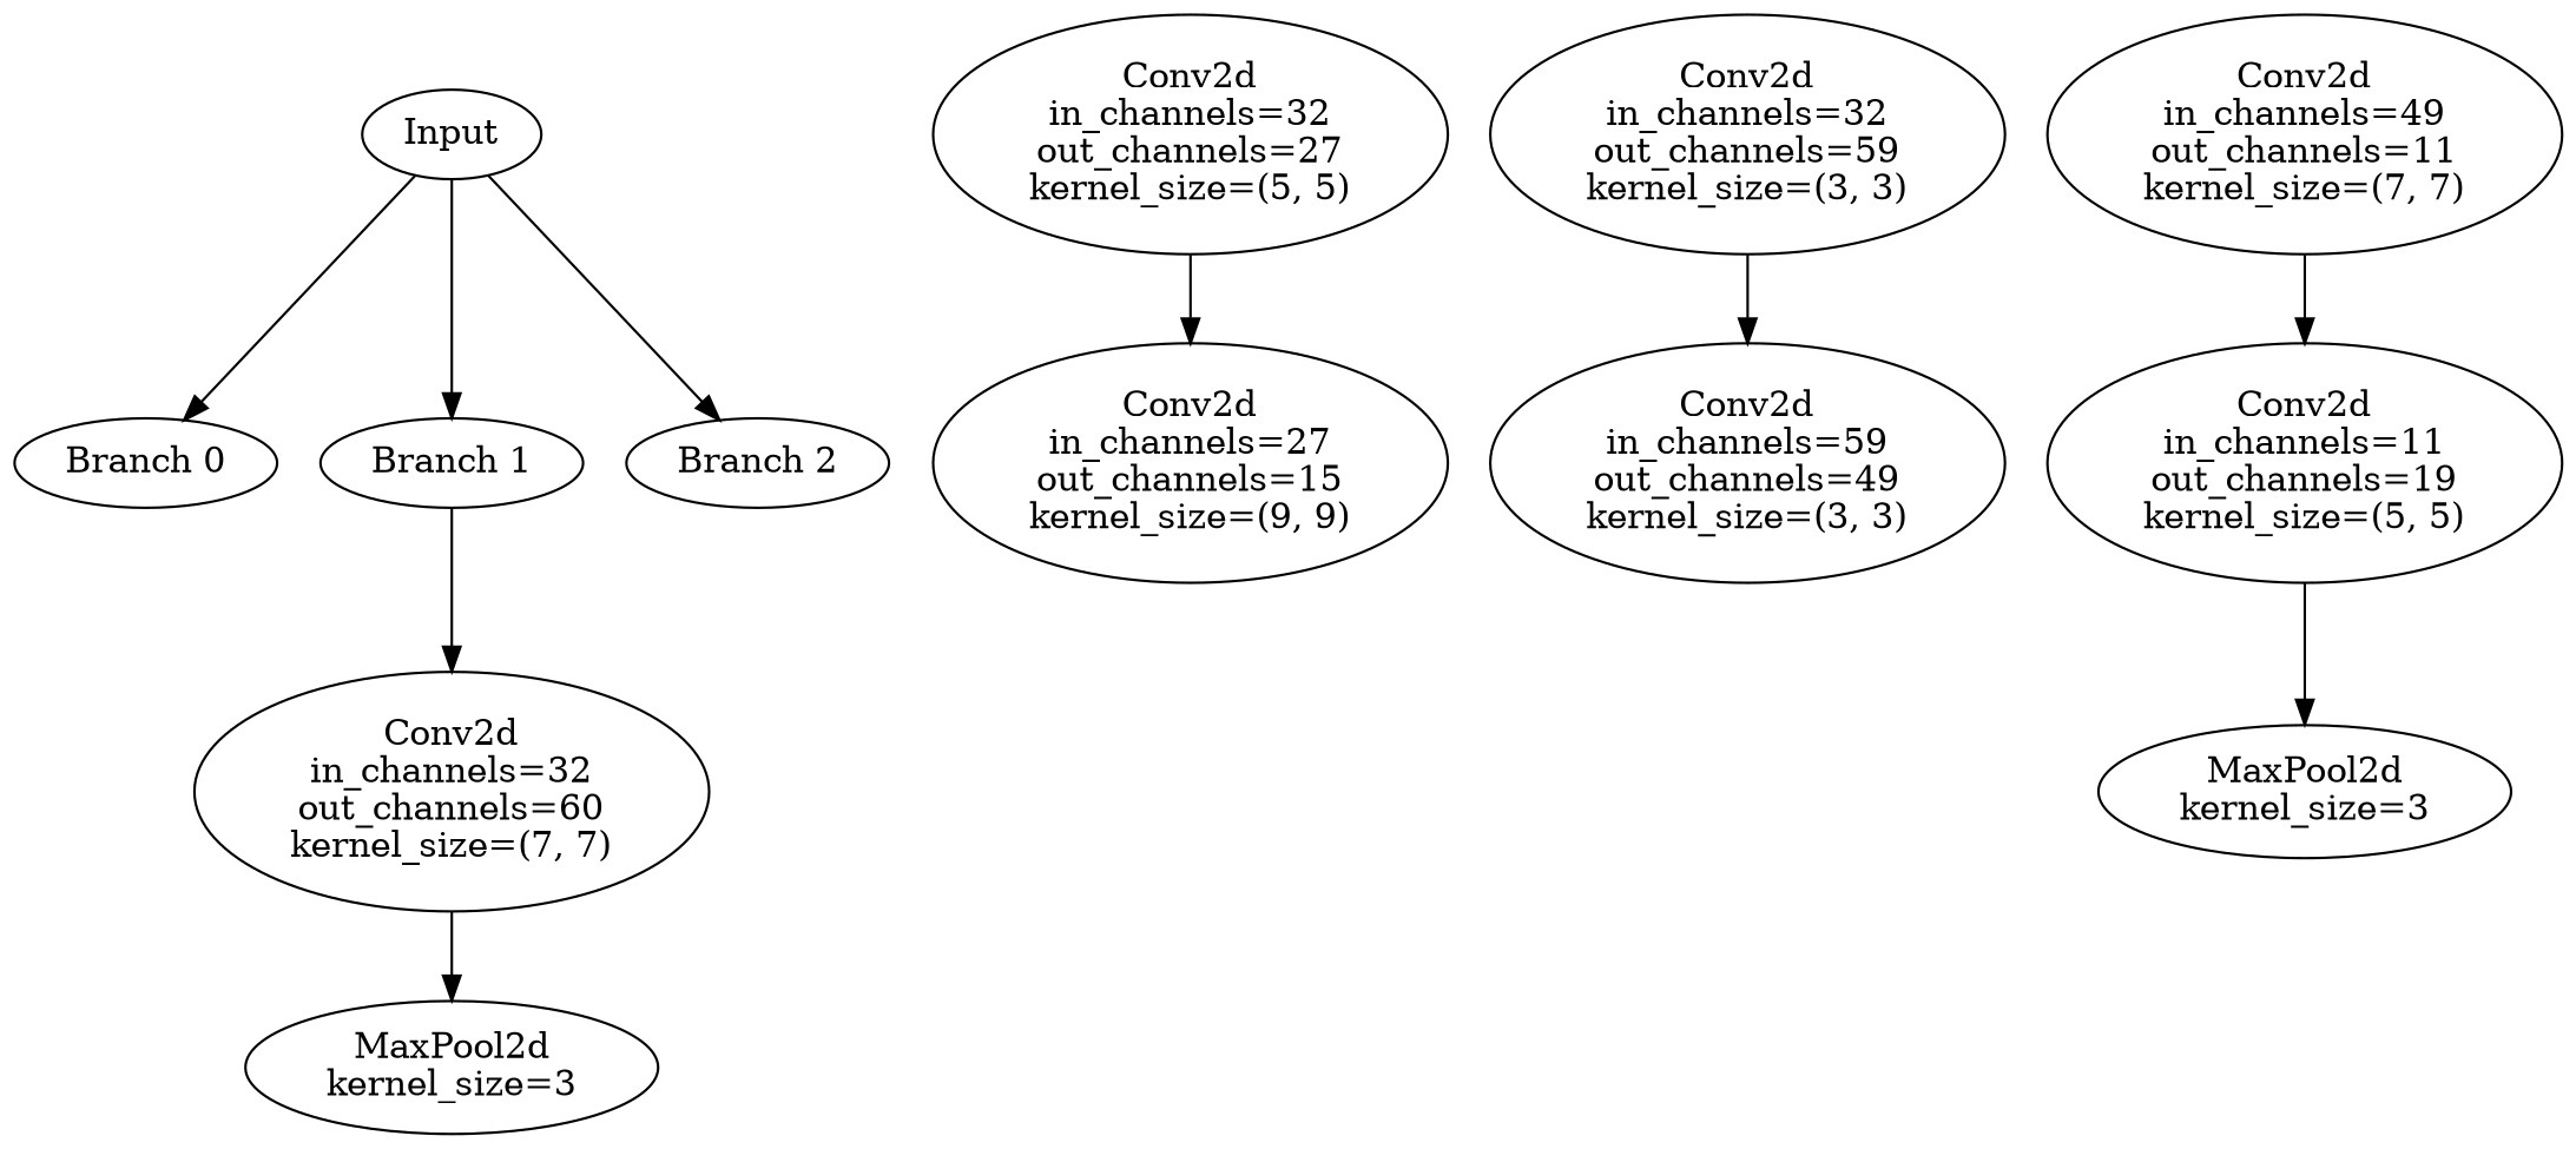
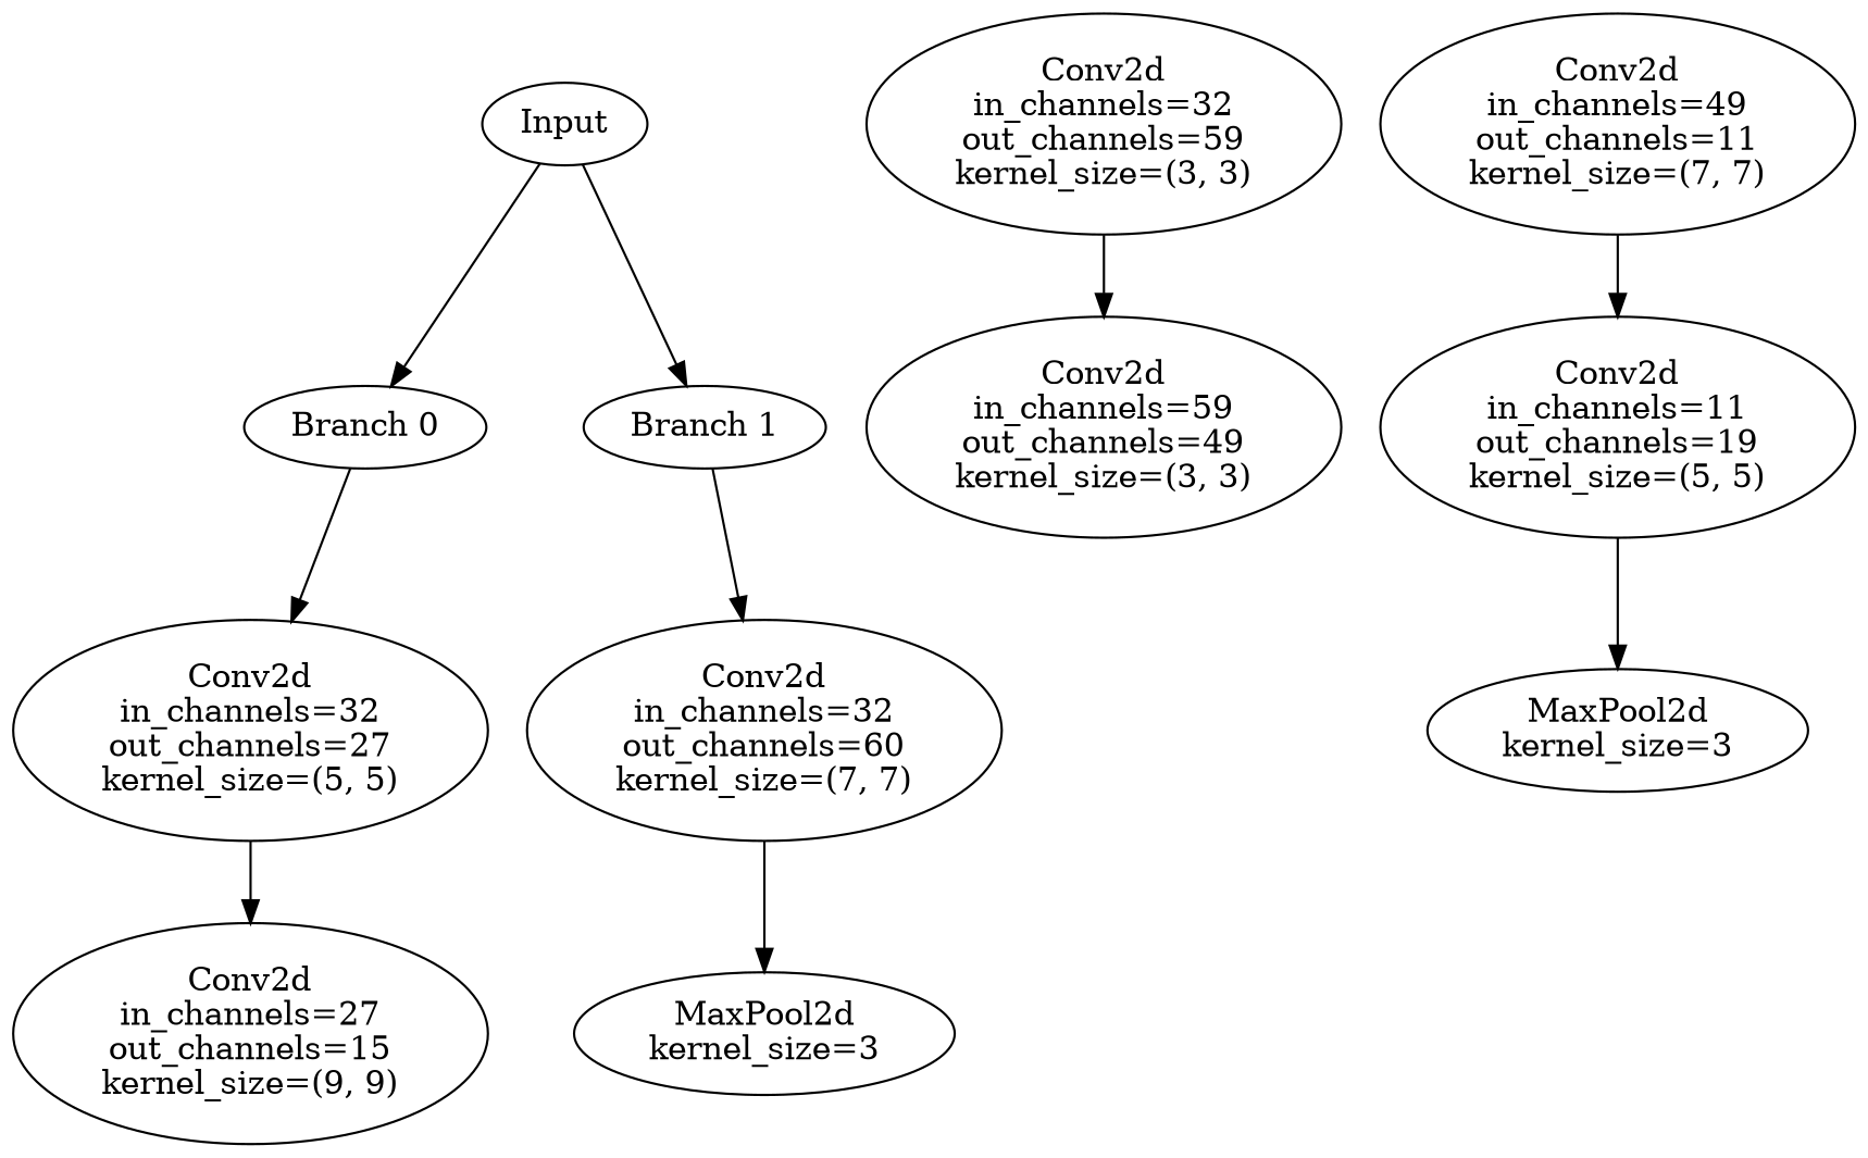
  digraph {
    n1 [label=Input]
    n2 [label="Branch 0"]
    n3 [label="Branch 1"]
-   n4 [label="Branch 2"]
    n5 [label="Conv2d\nin_channels=32\nout_channels=27\nkernel_size=(5, 5)"]
    n6 [label="Conv2d\nin_channels=32\nout_channels=60\nkernel_size=(7, 7)"]
    n7 [label="Conv2d\nin_channels=27\nout_channels=15\nkernel_size=(9, 9)"]
    n8 [label="MaxPool2d\nkernel_size=3"]
    n9 [label="Conv2d\nin_channels=32\nout_channels=59\nkernel_size=(3, 3)"]
    n10 [label="Conv2d\nin_channels=59\nout_channels=49\nkernel_size=(3, 3)"]
    n11 [label="Conv2d\nin_channels=49\nout_channels=11\nkernel_size=(7, 7)"]
    n12 [label="Conv2d\nin_channels=11\nout_channels=19\nkernel_size=(5, 5)"]
    n13 [label="MaxPool2d\nkernel_size=3"]
    n1 -> n2
    n1 -> n3
-   n1 -> n4
+   n2 -> n5
    n3 -> n6
    n5 -> n7
    n6 -> n8
    n9 -> n10
    n11 -> n12
    n12 -> n13
  }
